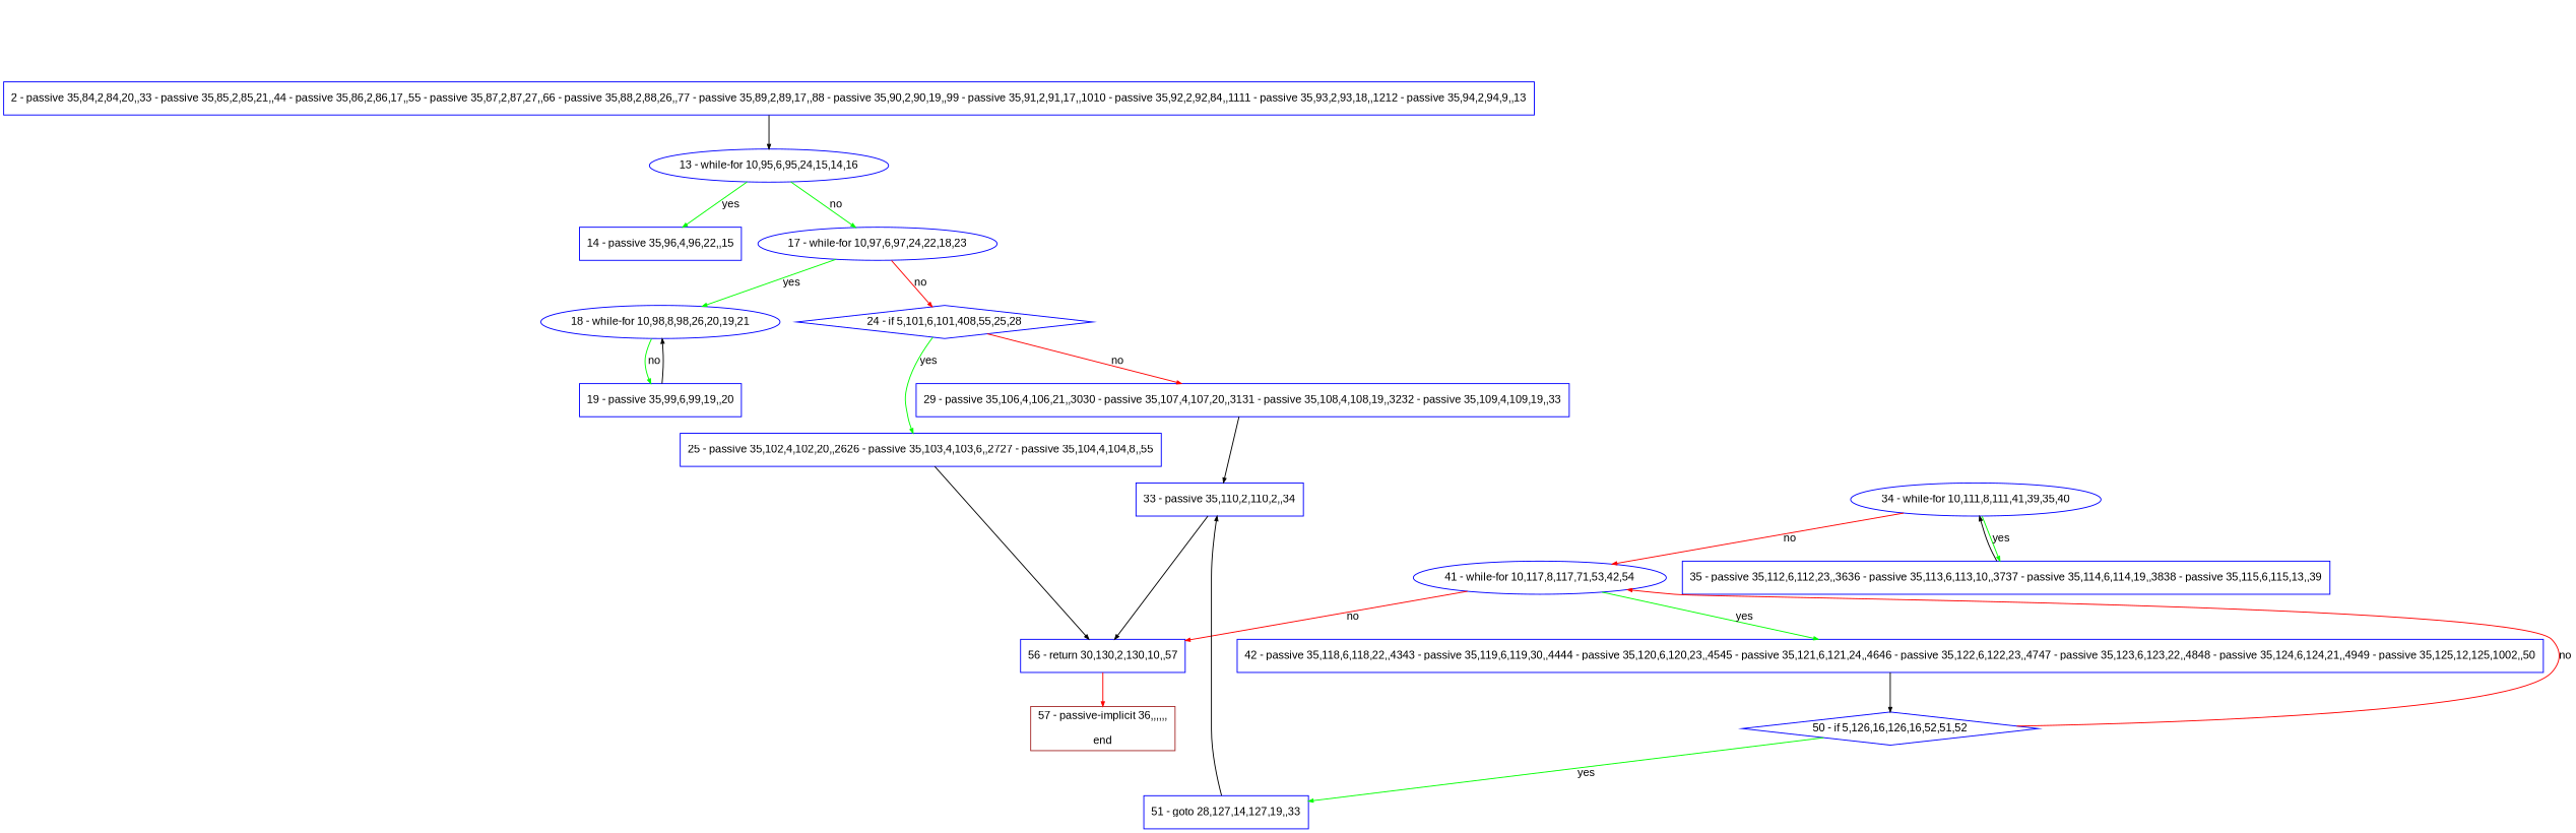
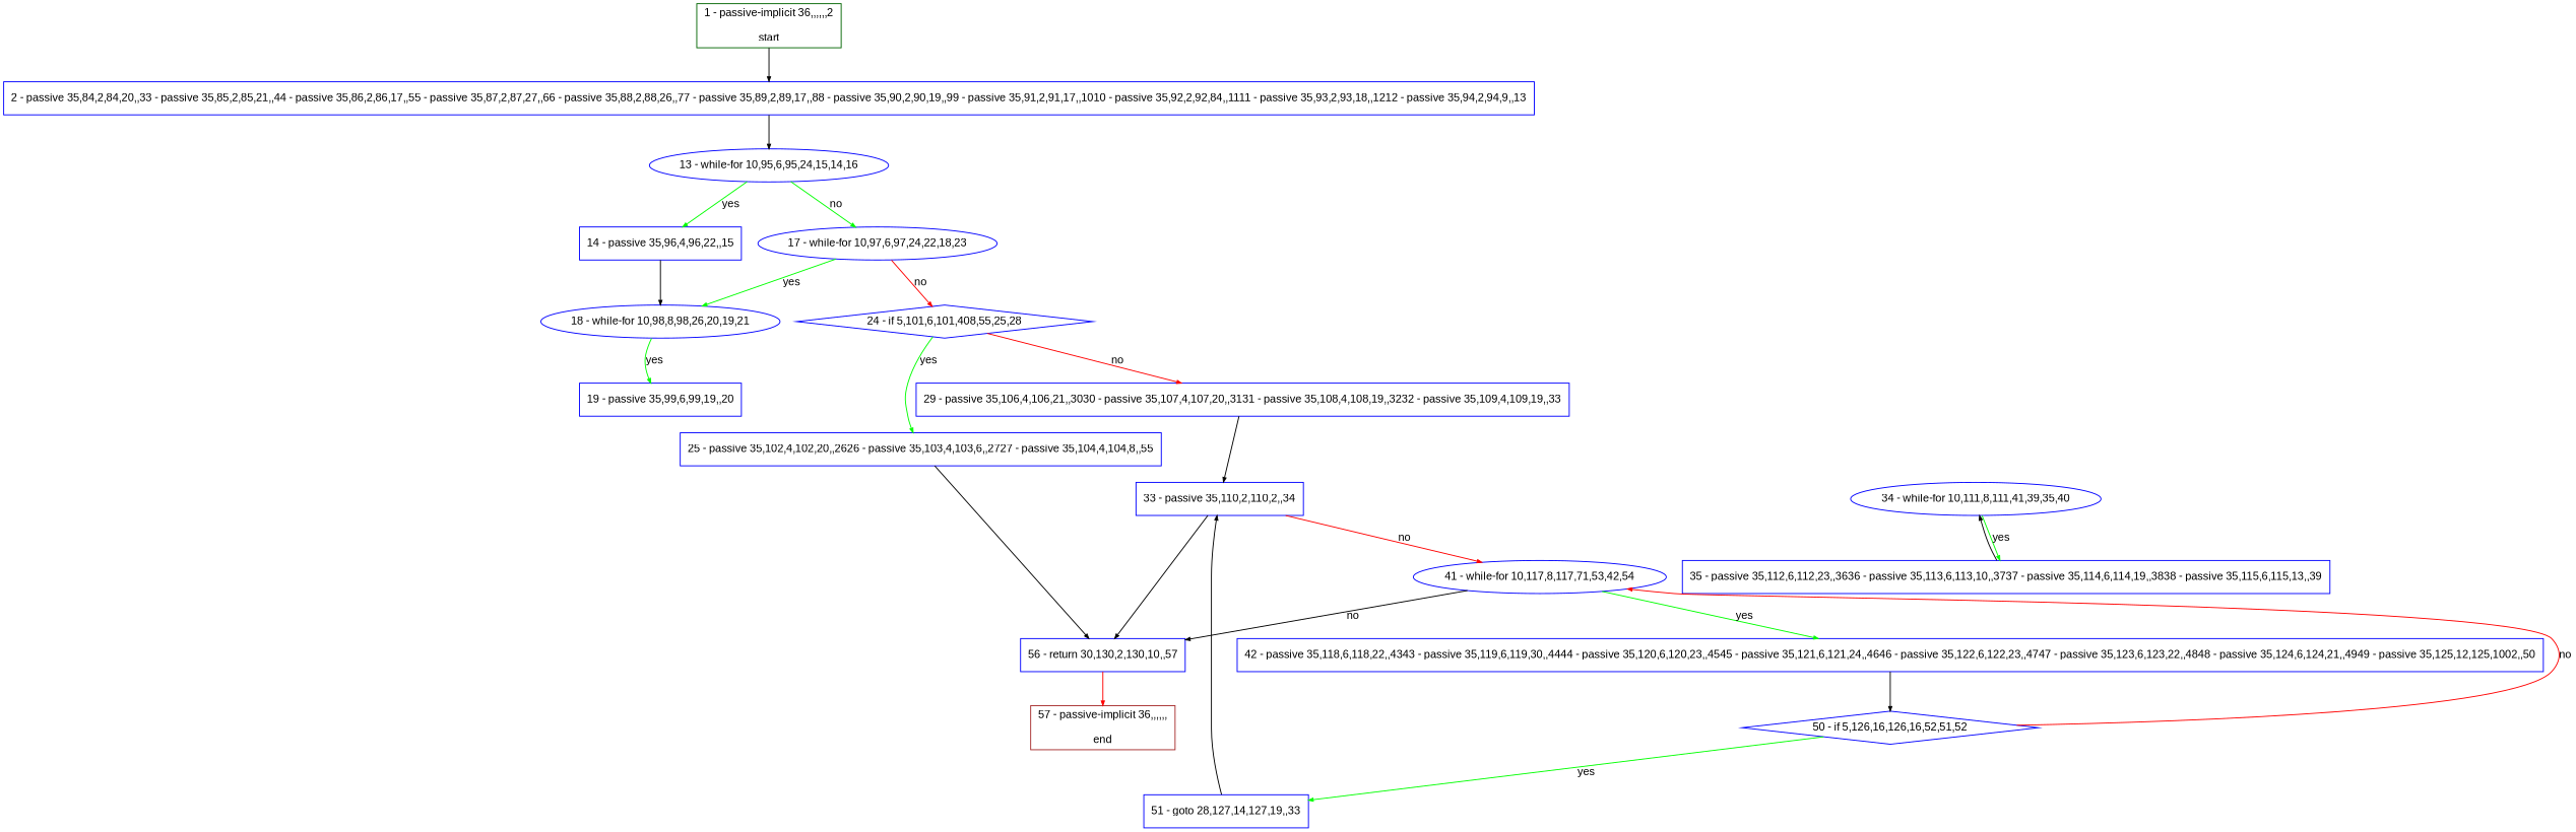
  digraph {
    bgcolor=white
    compound=true
    fillcolor="#FFFFCC"
    fontname=Arial
    fontsize=12
    pack=true
    packmode=clust
    style="rounded,filled"
    node [color="#0000ff" compound=true fillcolor="#ffffff" fixedsize=false fontname=Arial fontsize=12 node_initialized=no shape=box style=filled]
    edge [arrowhead=normal arrowsize=0.5 arrowtail=none color="#000000" compound=true dir=forward fontcolor=black fontname=Arial fontsize=12]
    n1 [label="2 - passive 35,84,2,84,20,,33 - passive 35,85,2,85,21,,44 - passive 35,86,2,86,17,,55 - passive 35,87,2,87,27,,66 - passive 35,88,2,88,26,,77 - passive 35,89,2,89,17,,88 - passive 35,90,2,90,19,,99 - passive 35,91,2,91,17,,1010 - passive 35,92,2,92,84,,1111 - passive 35,93,2,93,18,,1212 - passive 35,94,2,94,9,,13"]
    n2 [label="13 - while-for 10,95,6,95,24,15,14,16" shape=oval]
    n3 [label="14 - passive 35,96,4,96,22,,15"]
    n4 [label="17 - while-for 10,97,6,97,24,22,18,23" shape=oval]
+   n5 [color="#006400" label="1 - passive-implicit 36,,,,,,2\n\nstart"]
    n6 [label="18 - while-for 10,98,8,98,26,20,19,21" shape=oval]
    n7 [label="24 - if 5,101,6,101,408,55,25,28" shape=diamond]
    n8 [label="19 - passive 35,99,6,99,19,,20"]
    n9 [label="25 - passive 35,102,4,102,20,,2626 - passive 35,103,4,103,6,,2727 - passive 35,104,4,104,8,,55"]
    n10 [label="29 - passive 35,106,4,106,21,,3030 - passive 35,107,4,107,20,,3131 - passive 35,108,4,108,19,,3232 - passive 35,109,4,109,19,,33"]
    n11 [label="56 - return 30,130,2,130,10,,57"]
    n12 [label="33 - passive 35,110,2,110,2,,34"]
    n13 [color="#a52a2a" label="57 - passive-implicit 36,,,,,,\n\nend"]
    n14 [label="34 - while-for 10,111,8,111,41,39,35,40" shape=oval]
    n15 [label="35 - passive 35,112,6,112,23,,3636 - passive 35,113,6,113,10,,3737 - passive 35,114,6,114,19,,3838 - passive 35,115,6,115,13,,39"]
    n16 [label="41 - while-for 10,117,8,117,71,53,42,54" shape=oval]
    n17 [label="42 - passive 35,118,6,118,22,,4343 - passive 35,119,6,119,30,,4444 - passive 35,120,6,120,23,,4545 - passive 35,121,6,121,24,,4646 - passive 35,122,6,122,23,,4747 - passive 35,123,6,123,22,,4848 - passive 35,124,6,124,21,,4949 - passive 35,125,12,125,1002,,50"]
    n18 [label="50 - if 5,126,16,126,16,52,51,52" shape=diamond]
    n19 [label="51 - goto 28,127,14,127,19,,33"]
    n1 -> n2
    n2 -> n3 [color="#00ff00" label=yes]
    n2 -> n4 [color="#00ff00" label=no]
    n4 -> n6 [color="#00ff00" label=yes]
    n4 -> n7 [color="#ff0000" label=no]
-   n6 -> n8 [color="#00ff00" label=no]
+   n5 -> n1
+   n6 -> n8 [color="#00ff00" label=yes]
    n7 -> n9 [color="#00ff00" label=yes]
    n7 -> n10 [color="#ff0000" label=no]
-   n8 -> n6
+   n3 -> n6
    n9 -> n11
    n10 -> n12
    n11 -> n13 [color="#ff0000"]
    n12 -> n11
    n14 -> n15 [color="#00ff00" label=yes]
-   n14 -> n16 [color="#ff0000" label=no]
+   n12 -> n16 [color="#ff0000" label=no]
    n15 -> n14
-   n16 -> n11 [color="#ff0000" label=no]
+   n16 -> n11 [label=no]
    n16 -> n17 [color="#00ff00" label=yes]
    n17 -> n18
    n18 -> n16 [color="#ff0000" label=no]
    n18 -> n19 [color="#00ff00" label=yes]
    n19 -> n12
  }
